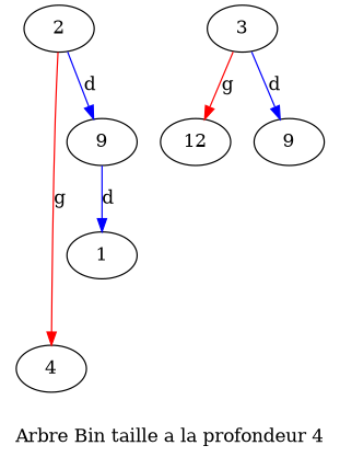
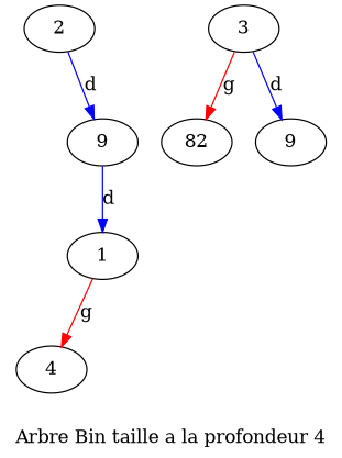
  digraph {
    label="Arbre Bin taille a la profondeur 4"
    edge [color=blue]
    n1 [label=2]
    n2 [label=4]
    n3 [label=9]
    n4 [label=3]
-   n5 [label=12]
+   n5 [label=82]
    n6 [label=9]
    n7 [label=1]
-   n1 -> n2 [color=red label=g]
+   n7 -> n2 [color=red label=g]
    n1 -> n3 [label=d]
    n3 -> n7 [label=d]
    n4 -> n5 [color=red label=g]
    n4 -> n6 [label=d]
  }
